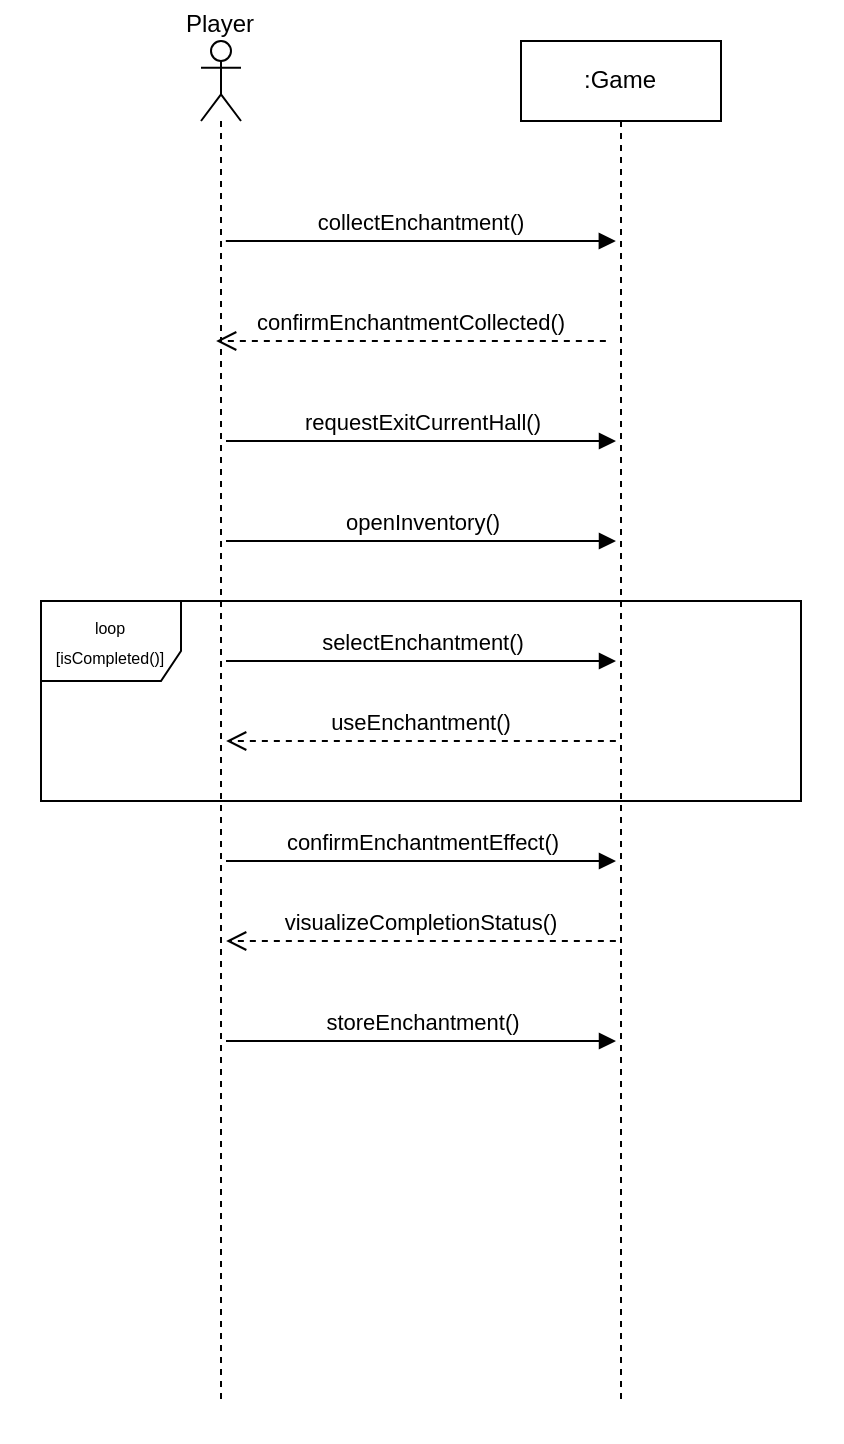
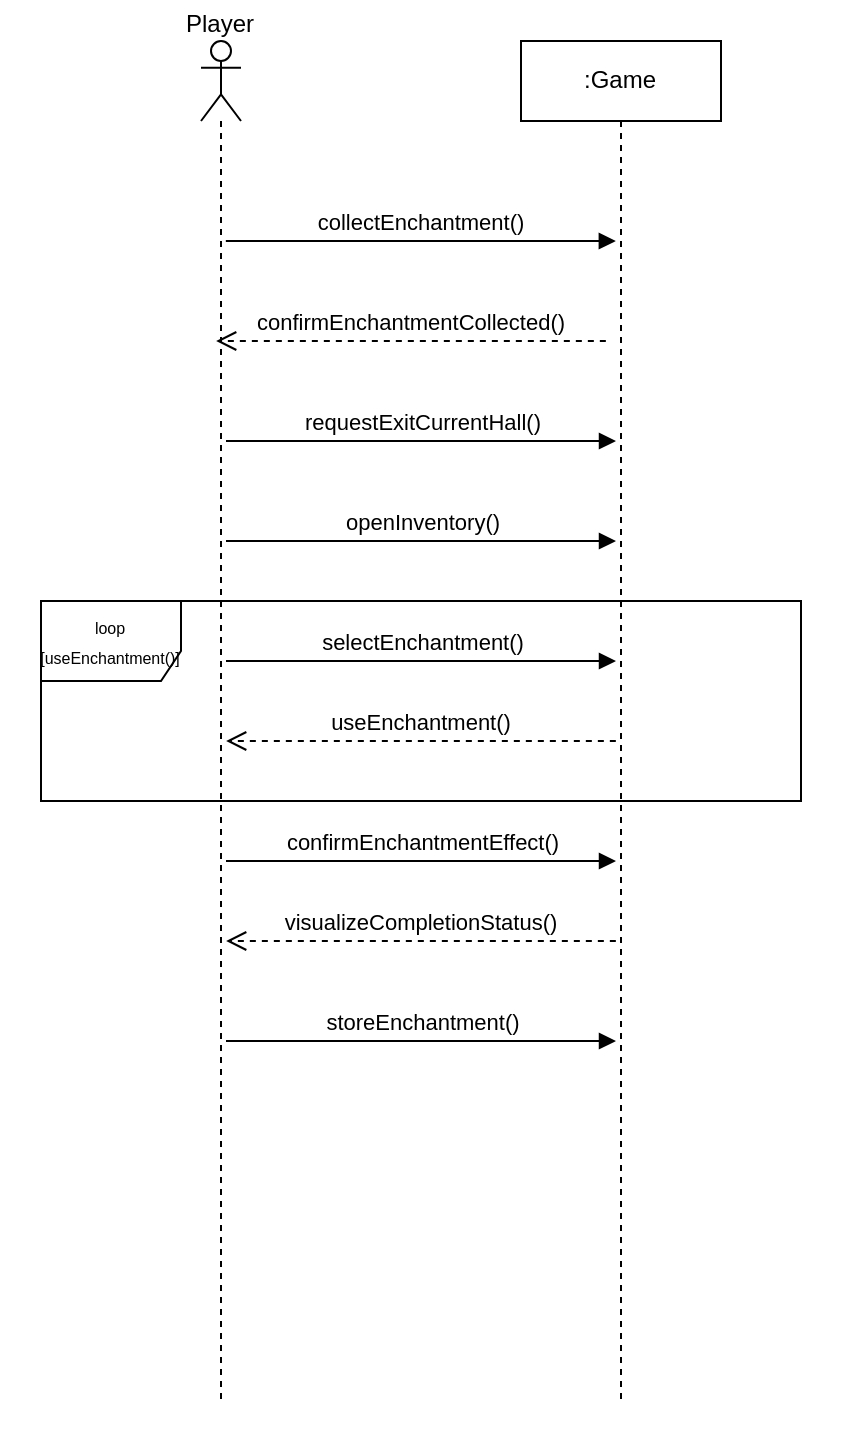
  <mxCell id="0" />
  <mxCell id="1" parent="0" />
  <mxCell id="2" value="Player&lt;div&gt;&lt;br&gt;&lt;/div&gt;&lt;div&gt;&lt;br&gt;&lt;/div&gt;&lt;div&gt;&lt;br&gt;&lt;/div&gt;&lt;div&gt;&lt;br&gt;&lt;/div&gt;" style="shape=umlLifeline;perimeter=lifelinePerimeter;whiteSpace=wrap;html=1;container=1;dropTarget=0;collapsible=0;recursiveResize=0;outlineConnect=0;portConstraint=eastwest;newEdgeStyle={&quot;curved&quot;:0,&quot;rounded&quot;:0};participant=umlActor;" parent="1" vertex="1"><mxGeometry x="100" y="20" width="20" height="680" as="geometry" /></mxCell>
  <mxCell id="3" value=":Game" style="shape=umlLifeline;perimeter=lifelinePerimeter;whiteSpace=wrap;html=1;container=1;dropTarget=0;collapsible=0;recursiveResize=0;outlineConnect=0;portConstraint=eastwest;newEdgeStyle={&quot;curved&quot;:0,&quot;rounded&quot;:0};" parent="1" vertex="1"><mxGeometry x="260" y="20" width="100" height="680" as="geometry" /></mxCell>
  <mxCell id="4" value="collectEnchantment()" style="html=1;verticalAlign=bottom;endArrow=block;curved=0;rounded=0;" parent="1" edge="1"><mxGeometry width="80" relative="1" as="geometry"><mxPoint x="112.42" y="120" as="sourcePoint" /><mxPoint x="307.42" y="120" as="targetPoint" /></mxGeometry></mxCell>
  <mxCell id="5" value="confirmEnchantmentCollected()" style="html=1;verticalAlign=bottom;endArrow=open;dashed=1;endSize=8;curved=0;rounded=0;" parent="1" edge="1"><mxGeometry x="-0.002" relative="1" as="geometry"><mxPoint x="302.42" y="170" as="sourcePoint" /><mxPoint x="107.575" y="170" as="targetPoint" /><Array as="points"><mxPoint x="217.42" y="170" /></Array><mxPoint as="offset" /></mxGeometry></mxCell>
  <mxCell id="6" value="requestExitCurrentHall()" style="html=1;verticalAlign=bottom;endArrow=block;curved=0;rounded=0;" parent="1" edge="1"><mxGeometry width="80" relative="1" as="geometry"><mxPoint x="112.5" y="220" as="sourcePoint" /><mxPoint x="307.5" y="220" as="targetPoint" /></mxGeometry></mxCell>
  <mxCell id="7" value="confirmEnchantmentEffect()" style="html=1;verticalAlign=bottom;endArrow=block;curved=0;rounded=0;" parent="1" edge="1"><mxGeometry width="80" relative="1" as="geometry"><mxPoint x="112.5" y="430" as="sourcePoint" /><mxPoint x="307.5" y="430" as="targetPoint" /><mxPoint as="offset" /></mxGeometry></mxCell>
  <mxCell id="8" value="visualizeCompletionStatus()" style="html=1;verticalAlign=bottom;endArrow=open;dashed=1;endSize=8;curved=0;rounded=0;" parent="1" edge="1"><mxGeometry x="-0.002" relative="1" as="geometry"><mxPoint x="307.42" y="470" as="sourcePoint" /><mxPoint x="112.575" y="470" as="targetPoint" /><Array as="points"><mxPoint x="222.42" y="470" /></Array><mxPoint as="offset" /></mxGeometry></mxCell>
  <mxCell id="9" value="storeEnchantment()" style="html=1;verticalAlign=bottom;endArrow=block;curved=0;rounded=0;" parent="1" edge="1"><mxGeometry width="80" relative="1" as="geometry"><mxPoint x="112.5" y="520" as="sourcePoint" /><mxPoint x="307.5" y="520" as="targetPoint" /></mxGeometry></mxCell>
- <mxCell id="10" value="&lt;span style=&quot;font-size: 8px;&quot;&gt;loop&lt;/span&gt;&lt;div&gt;&lt;span style=&quot;font-size: 8px;&quot;&gt;[isCompleted()]&lt;/span&gt;&lt;/div&gt;" style="shape=umlFrame;whiteSpace=wrap;html=1;pointerEvents=0;width=70;height=40;" parent="1" vertex="1"><mxGeometry x="20" y="300" width="380" height="100" as="geometry" /></mxCell>
+ <mxCell id="10" value="&lt;span style=&quot;font-size: 8px;&quot;&gt;loop&lt;/span&gt;&lt;div&gt;&lt;span style=&quot;font-size: 8px;&quot;&gt;[useEnchantment()]&lt;/span&gt;&lt;/div&gt;" style="shape=umlFrame;whiteSpace=wrap;html=1;pointerEvents=0;width=70;height=40;" parent="1" vertex="1"><mxGeometry x="20" y="300" width="380" height="100" as="geometry" /></mxCell>
  <mxCell id="11" value="useEnchantment()" style="html=1;verticalAlign=bottom;endArrow=open;dashed=1;endSize=8;curved=0;rounded=0;" parent="1" edge="1"><mxGeometry x="0.0" relative="1" as="geometry"><mxPoint x="307.42" y="370" as="sourcePoint" /><mxPoint x="112.575" y="370" as="targetPoint" /><Array as="points"><mxPoint x="222.42" y="370" /></Array><mxPoint as="offset" /></mxGeometry></mxCell>
  <mxCell id="12" value="openInventory()" style="html=1;verticalAlign=bottom;endArrow=block;curved=0;rounded=0;" parent="1" edge="1"><mxGeometry width="80" relative="1" as="geometry"><mxPoint x="112.5" y="270" as="sourcePoint" /><mxPoint x="307.5" y="270" as="targetPoint" /><Array as="points"><mxPoint x="210" y="270" /></Array><mxPoint as="offset" /></mxGeometry></mxCell>
  <mxCell id="13" value="selectEnchantment()" style="html=1;verticalAlign=bottom;endArrow=block;curved=0;rounded=0;" parent="1" edge="1"><mxGeometry width="80" relative="1" as="geometry"><mxPoint x="112.5" y="330" as="sourcePoint" /><mxPoint x="307.5" y="330" as="targetPoint" /><Array as="points"><mxPoint x="210" y="330" /></Array><mxPoint as="offset" /></mxGeometry></mxCell>
